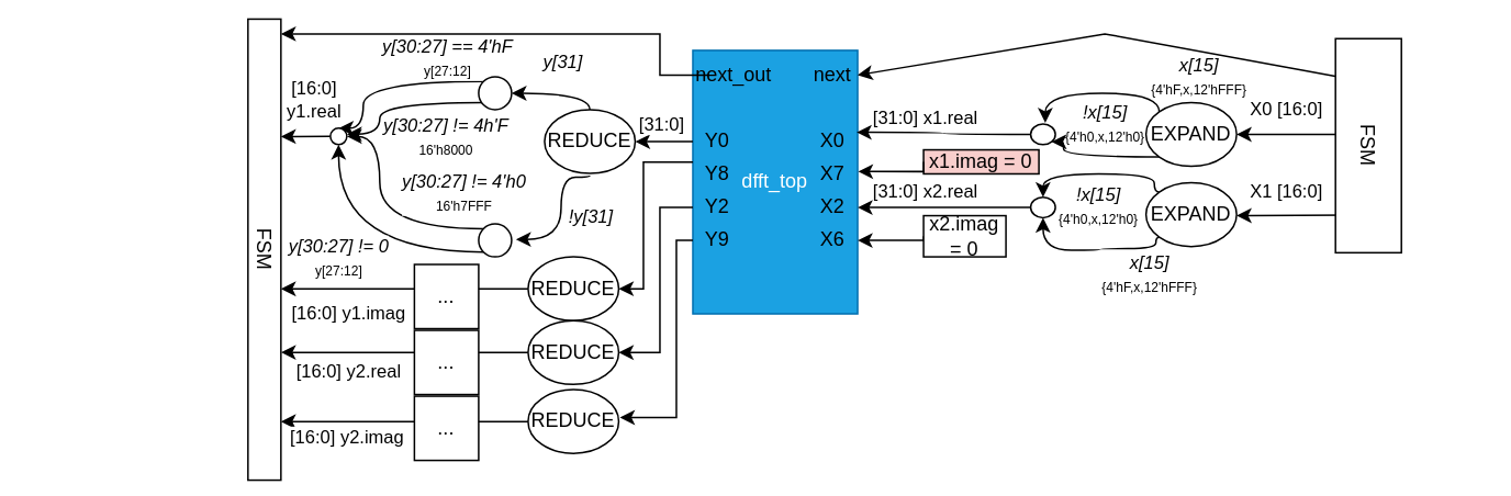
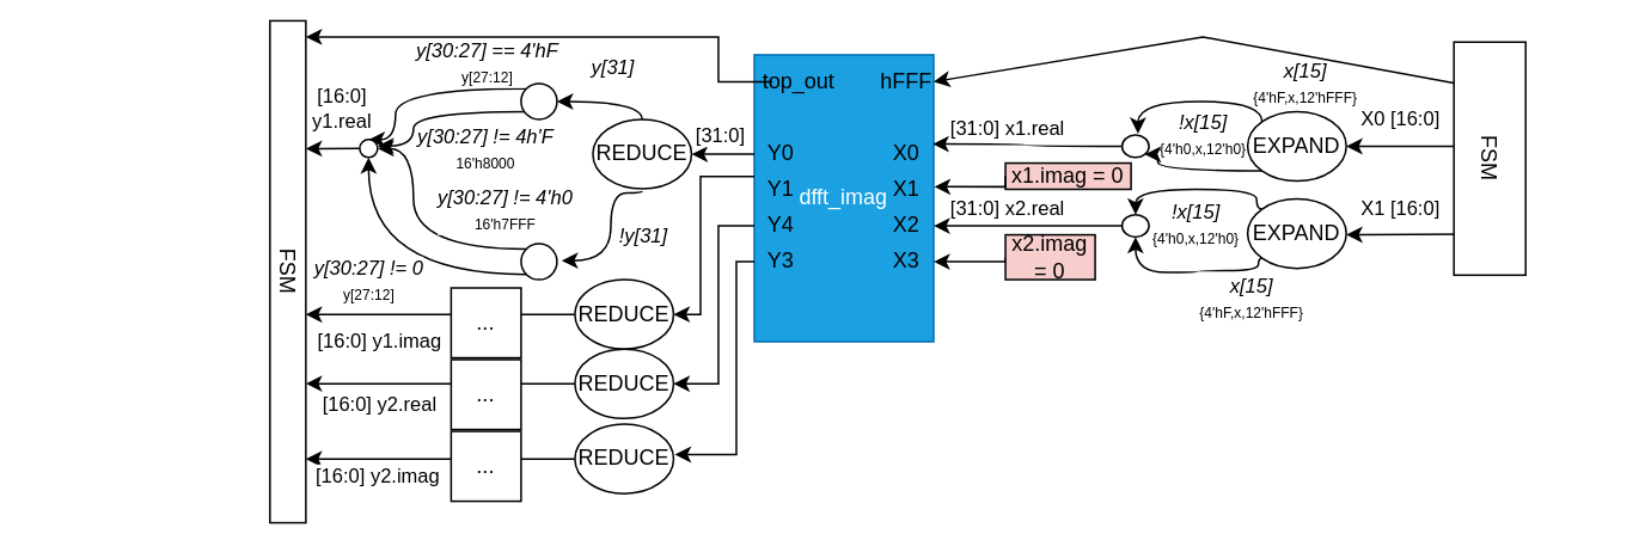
  <mxCell id="0" />
  <mxCell id="1" parent="0" />
- <mxCell id="2" value="dfft_top" style="rounded=0;whiteSpace=wrap;html=1;fillColor=#1ba1e2;fontColor=#ffffff;strokeColor=#006EAF;" vertex="1" parent="1"><mxGeometry x="420" y="30" width="100" height="160" as="geometry" /></mxCell>
+ <mxCell id="2" value="dfft_imag" style="rounded=0;whiteSpace=wrap;html=1;fillColor=#1ba1e2;fontColor=#ffffff;strokeColor=#006EAF;" vertex="1" parent="1"><mxGeometry x="420" y="30" width="100" height="160" as="geometry" /></mxCell>
  <mxCell id="3" value="X0" style="text;html=1;align=center;verticalAlign=middle;whiteSpace=wrap;rounded=0;" vertex="1" parent="1"><mxGeometry x="490" y="70.38" width="30" height="30" as="geometry" /></mxCell>
- <mxCell id="4" value="X7" style="text;html=1;align=center;verticalAlign=middle;whiteSpace=wrap;rounded=0;" vertex="1" parent="1"><mxGeometry x="490" y="90.38" width="30" height="30" as="geometry" /></mxCell>
+ <mxCell id="4" value="X1" style="text;html=1;align=center;verticalAlign=middle;whiteSpace=wrap;rounded=0;" vertex="1" parent="1"><mxGeometry x="490" y="90.38" width="30" height="30" as="geometry" /></mxCell>
  <mxCell id="5" value="X2" style="text;html=1;align=center;verticalAlign=middle;whiteSpace=wrap;rounded=0;" vertex="1" parent="1"><mxGeometry x="490" y="110.38" width="30" height="30" as="geometry" /></mxCell>
- <mxCell id="6" value="X6" style="text;html=1;align=center;verticalAlign=middle;whiteSpace=wrap;rounded=0;" vertex="1" parent="1"><mxGeometry x="490" y="130.38" width="30" height="30" as="geometry" /></mxCell>
+ <mxCell id="6" value="X3" style="text;html=1;align=center;verticalAlign=middle;whiteSpace=wrap;rounded=0;" vertex="1" parent="1"><mxGeometry x="490" y="130.38" width="30" height="30" as="geometry" /></mxCell>
  <mxCell id="7" style="edgeStyle=orthogonalEdgeStyle;rounded=0;orthogonalLoop=1;jettySize=auto;html=1;exitX=0;exitY=0.5;exitDx=0;exitDy=0;" edge="1" parent="1" source="9" target="42"><mxGeometry relative="1" as="geometry" /></mxCell>
  <mxCell id="8" value="[31:0]" style="edgeLabel;html=1;align=center;verticalAlign=middle;resizable=0;points=[];" vertex="1" connectable="0" parent="7"><mxGeometry x="0.457" y="1" relative="1" as="geometry"><mxPoint x="3" y="-12" as="offset" /></mxGeometry></mxCell>
  <mxCell id="9" value="Y0" style="text;html=1;align=center;verticalAlign=middle;whiteSpace=wrap;rounded=0;" vertex="1" parent="1"><mxGeometry x="420" y="70.38" width="30" height="30" as="geometry" /></mxCell>
  <mxCell id="10" style="edgeStyle=orthogonalEdgeStyle;rounded=0;orthogonalLoop=1;jettySize=auto;html=1;exitX=0;exitY=0.25;exitDx=0;exitDy=0;entryX=1;entryY=0.5;entryDx=0;entryDy=0;" edge="1" parent="1" source="11" target="57"><mxGeometry relative="1" as="geometry"><Array as="points"><mxPoint x="390" y="98" /><mxPoint x="390" y="175" /></Array></mxGeometry></mxCell>
- <mxCell id="11" value="Y8" style="text;html=1;align=center;verticalAlign=middle;whiteSpace=wrap;rounded=0;" vertex="1" parent="1"><mxGeometry x="420" y="90.38" width="30" height="30" as="geometry" /></mxCell>
+ <mxCell id="11" value="Y1" style="text;html=1;align=center;verticalAlign=middle;whiteSpace=wrap;rounded=0;" vertex="1" parent="1"><mxGeometry x="420" y="90.38" width="30" height="30" as="geometry" /></mxCell>
  <mxCell id="12" style="edgeStyle=orthogonalEdgeStyle;rounded=0;orthogonalLoop=1;jettySize=auto;html=1;exitX=0;exitY=0.5;exitDx=0;exitDy=0;entryX=1;entryY=0.5;entryDx=0;entryDy=0;" edge="1" parent="1" source="13" target="60"><mxGeometry relative="1" as="geometry"><Array as="points"><mxPoint x="400" y="125" /><mxPoint x="400" y="213" /></Array></mxGeometry></mxCell>
- <mxCell id="13" value="Y2" style="text;html=1;align=center;verticalAlign=middle;whiteSpace=wrap;rounded=0;" vertex="1" parent="1"><mxGeometry x="420" y="110.38" width="30" height="30" as="geometry" /></mxCell>
- <mxCell id="14" value="Y9" style="text;html=1;align=center;verticalAlign=middle;whiteSpace=wrap;rounded=0;" vertex="1" parent="1"><mxGeometry x="420" y="130.38" width="30" height="30" as="geometry" /></mxCell>
+ <mxCell id="13" value="Y4" style="text;html=1;align=center;verticalAlign=middle;whiteSpace=wrap;rounded=0;" vertex="1" parent="1"><mxGeometry x="420" y="110.38" width="30" height="30" as="geometry" /></mxCell>
+ <mxCell id="14" value="Y3" style="text;html=1;align=center;verticalAlign=middle;whiteSpace=wrap;rounded=0;" vertex="1" parent="1"><mxGeometry x="420" y="130.38" width="30" height="30" as="geometry" /></mxCell>
  <mxCell id="15" style="edgeStyle=orthogonalEdgeStyle;rounded=0;orthogonalLoop=1;jettySize=auto;html=1;exitX=0;exitY=0.5;exitDx=0;exitDy=0;entryX=1;entryY=0.5;entryDx=0;entryDy=0;" edge="1" parent="1" source="16"><mxGeometry relative="1" as="geometry"><mxPoint x="520" y="145.38" as="targetPoint" /><Array as="points"><mxPoint x="560" y="145.38" /></Array></mxGeometry></mxCell>
- <mxCell id="16" value="x2.imag = 0" style="rounded=0;whiteSpace=wrap;html=1;" vertex="1" parent="1"><mxGeometry x="560" y="130.38" width="50" height="25" as="geometry" /></mxCell>
+ <mxCell id="16" value="x2.imag = 0" style="rounded=0;whiteSpace=wrap;html=1;fillColor=#f8cecc;" vertex="1" parent="1"><mxGeometry x="560" y="130.38" width="50" height="25" as="geometry" /></mxCell>
  <mxCell id="17" value="x1.imag = 0" style="rounded=0;whiteSpace=wrap;html=1;fillColor=#f8cecc;" vertex="1" parent="1"><mxGeometry x="560" y="90.38" width="70" height="14.62" as="geometry" /></mxCell>
  <mxCell id="18" style="edgeStyle=orthogonalEdgeStyle;rounded=0;orthogonalLoop=1;jettySize=auto;html=1;exitX=0;exitY=0.5;exitDx=0;exitDy=0;entryX=1.01;entryY=0.44;entryDx=0;entryDy=0;entryPerimeter=0;" edge="1" parent="1" source="17"><mxGeometry relative="1" as="geometry"><mxPoint x="520.3" y="103.58" as="targetPoint" /><Array as="points"><mxPoint x="560" y="104" /></Array></mxGeometry></mxCell>
  <mxCell id="19" style="edgeStyle=orthogonalEdgeStyle;rounded=0;orthogonalLoop=1;jettySize=auto;html=1;exitX=0;exitY=0.5;exitDx=0;exitDy=0;entryX=0.98;entryY=0.313;entryDx=0;entryDy=0;entryPerimeter=0;elbow=vertical;curved=1;" edge="1" parent="1" source="21" target="3"><mxGeometry relative="1" as="geometry" /></mxCell>
  <mxCell id="20" value="[31:0] x1.real" style="edgeLabel;html=1;align=center;verticalAlign=middle;resizable=0;points=[];" vertex="1" connectable="0" parent="19"><mxGeometry x="0.147" y="-2" relative="1" as="geometry"><mxPoint x="-5" y="-7" as="offset" /></mxGeometry></mxCell>
  <mxCell id="21" value="" style="ellipse;whiteSpace=wrap;html=1;" vertex="1" parent="1"><mxGeometry x="625" y="74.75" width="15" height="12.5" as="geometry" /></mxCell>
  <mxCell id="22" style="edgeStyle=orthogonalEdgeStyle;rounded=0;orthogonalLoop=1;jettySize=auto;html=1;exitX=0;exitY=0.5;exitDx=0;exitDy=0;entryX=1;entryY=0.5;entryDx=0;entryDy=0;" edge="1" parent="1" source="24" target="5"><mxGeometry relative="1" as="geometry" /></mxCell>
  <mxCell id="23" value="[31:0] x2.real" style="edgeLabel;html=1;align=center;verticalAlign=middle;resizable=0;points=[];" vertex="1" connectable="0" parent="22"><mxGeometry x="0.584" y="-1" relative="1" as="geometry"><mxPoint x="18" y="-9" as="offset" /></mxGeometry></mxCell>
  <mxCell id="24" value="" style="ellipse;whiteSpace=wrap;html=1;" vertex="1" parent="1"><mxGeometry x="625" y="119.13" width="15" height="12.5" as="geometry" /></mxCell>
  <mxCell id="25" style="edgeStyle=orthogonalEdgeStyle;rounded=0;orthogonalLoop=1;jettySize=auto;html=1;exitX=0;exitY=1;exitDx=0;exitDy=0;entryX=1;entryY=1;entryDx=0;entryDy=0;curved=1;" edge="1" parent="1" source="27" target="21"><mxGeometry relative="1" as="geometry"><Array as="points"><mxPoint x="645" y="95" /><mxPoint x="645" y="86" /></Array></mxGeometry></mxCell>
  <mxCell id="26" value="&lt;i&gt;!x[15]&lt;br&gt;&lt;/i&gt;&lt;font style=&quot;font-size: 8px;&quot;&gt;{4'h0,x,12'h0}&lt;/font&gt;" style="edgeLabel;html=1;align=center;verticalAlign=middle;resizable=0;points=[];" vertex="1" connectable="0" parent="25"><mxGeometry x="-0.08" y="1" relative="1" as="geometry"><mxPoint y="-21" as="offset" /></mxGeometry></mxCell>
  <mxCell id="27" value="EXPAND" style="ellipse;whiteSpace=wrap;html=1;" vertex="1" parent="1"><mxGeometry x="695" y="61.63" width="55" height="38.75" as="geometry" /></mxCell>
  <mxCell id="28" style="edgeStyle=orthogonalEdgeStyle;rounded=0;orthogonalLoop=1;jettySize=auto;html=1;exitX=0;exitY=0;exitDx=0;exitDy=0;entryX=0.5;entryY=0;entryDx=0;entryDy=0;curved=1;" edge="1" parent="1" source="32" target="24"><mxGeometry relative="1" as="geometry"><Array as="points"><mxPoint x="700" y="116" /><mxPoint x="700" y="105" /><mxPoint x="633" y="105" /></Array></mxGeometry></mxCell>
  <mxCell id="29" value="&lt;i&gt;!x[15]&lt;br&gt;&lt;/i&gt;&lt;font style=&quot;font-size: 8px;&quot;&gt;{4'h0,x,12'h0}&lt;/font&gt;&lt;i&gt;&lt;br&gt;&lt;/i&gt;" style="edgeLabel;html=1;align=center;verticalAlign=middle;resizable=0;points=[];" vertex="1" connectable="0" parent="28"><mxGeometry x="-0.187" y="1" relative="1" as="geometry"><mxPoint x="-10" y="18" as="offset" /></mxGeometry></mxCell>
  <mxCell id="30" style="edgeStyle=orthogonalEdgeStyle;rounded=0;orthogonalLoop=1;jettySize=auto;html=1;exitX=0;exitY=1;exitDx=0;exitDy=0;entryX=0.5;entryY=1;entryDx=0;entryDy=0;curved=1;" edge="1" parent="1" source="32" target="24"><mxGeometry relative="1" as="geometry"><Array as="points"><mxPoint x="701" y="150.38" /><mxPoint x="667" y="150.38" /><mxPoint x="667" y="151.38" /><mxPoint x="633" y="151.38" /></Array></mxGeometry></mxCell>
  <mxCell id="31" value="&lt;i&gt;x[15]&lt;/i&gt;&lt;div&gt;&lt;font style=&quot;font-size: 8px;&quot;&gt;{4'hF,x,12'hFFF}&lt;/font&gt;&lt;br&gt;&lt;/div&gt;" style="edgeLabel;html=1;align=center;verticalAlign=middle;resizable=0;points=[];" vertex="1" connectable="0" parent="30"><mxGeometry x="-0.29" y="-1" relative="1" as="geometry"><mxPoint x="21" y="16" as="offset" /></mxGeometry></mxCell>
  <mxCell id="32" value="EXPAND" style="ellipse;whiteSpace=wrap;html=1;" vertex="1" parent="1"><mxGeometry x="695" y="110.38" width="55" height="38.75" as="geometry" /></mxCell>
  <mxCell id="33" style="edgeStyle=orthogonalEdgeStyle;rounded=0;orthogonalLoop=1;jettySize=auto;html=1;exitX=0;exitY=0;exitDx=0;exitDy=0;entryX=0.59;entryY=-0.06;entryDx=0;entryDy=0;entryPerimeter=0;curved=1;" edge="1" parent="1" source="27" target="21"><mxGeometry relative="1" as="geometry"><Array as="points"><mxPoint x="703" y="56" /><mxPoint x="634" y="56" /></Array></mxGeometry></mxCell>
  <mxCell id="34" value="&lt;i&gt;x[15]&lt;br&gt;&lt;/i&gt;&lt;font style=&quot;font-size: 8px;&quot;&gt;{4'hF,x,12'hFFF}&lt;/font&gt;" style="edgeLabel;html=1;align=center;verticalAlign=middle;resizable=0;points=[];" vertex="1" connectable="0" parent="33"><mxGeometry x="-0.111" relative="1" as="geometry"><mxPoint x="56" y="-11" as="offset" /></mxGeometry></mxCell>
  <mxCell id="35" value="X0 [16:0]" style="endArrow=classic;html=1;rounded=0;entryX=1;entryY=0.5;entryDx=0;entryDy=0;" edge="1" parent="1" target="27"><mxGeometry x="0.077" y="-15" width="50" height="50" relative="1" as="geometry"><mxPoint x="815" y="81" as="sourcePoint" /><mxPoint x="805" y="135" as="targetPoint" /><mxPoint as="offset" /></mxGeometry></mxCell>
  <mxCell id="36" value="X1 [16:0]" style="endArrow=classic;html=1;rounded=0;entryX=1;entryY=0.5;entryDx=0;entryDy=0;" edge="1" parent="1"><mxGeometry x="0.141" y="-14" width="50" height="50" relative="1" as="geometry"><mxPoint x="820" y="130" as="sourcePoint" /><mxPoint x="750" y="130.38" as="targetPoint" /><mxPoint as="offset" /></mxGeometry></mxCell>
  <mxCell id="37" value="FSM" style="rounded=0;whiteSpace=wrap;html=1;rotation=90;" vertex="1" parent="1"><mxGeometry x="765" y="67.88" width="130" height="40" as="geometry" /></mxCell>
  <mxCell id="38" style="edgeStyle=orthogonalEdgeStyle;rounded=0;orthogonalLoop=1;jettySize=auto;html=1;exitX=0.5;exitY=1;exitDx=0;exitDy=0;entryX=1.133;entryY=0.428;entryDx=0;entryDy=0;curved=1;entryPerimeter=0;" edge="1" parent="1"><mxGeometry relative="1" as="geometry"><mxPoint x="357.5" y="105.97" as="sourcePoint" /><mxPoint x="312.66" y="144.78" as="targetPoint" /><Array as="points"><mxPoint x="357" y="107" /><mxPoint x="340" y="107" /><mxPoint x="340" y="145" /></Array></mxGeometry></mxCell>
  <mxCell id="39" value="&lt;i&gt;!y[31]&lt;/i&gt;" style="edgeLabel;html=1;align=center;verticalAlign=middle;resizable=0;points=[];" vertex="1" connectable="0" parent="38"><mxGeometry x="-0.12" y="1" relative="1" as="geometry"><mxPoint x="16" y="5" as="offset" /></mxGeometry></mxCell>
  <mxCell id="40" style="edgeStyle=orthogonalEdgeStyle;rounded=0;orthogonalLoop=1;jettySize=auto;html=1;exitX=0.5;exitY=0;exitDx=0;exitDy=0;entryX=1;entryY=0.5;entryDx=0;entryDy=0;curved=1;" edge="1" parent="1" source="42" target="52"><mxGeometry relative="1" as="geometry"><mxPoint x="245" y="80.38" as="targetPoint" /><Array as="points"><mxPoint x="358" y="56" /></Array></mxGeometry></mxCell>
  <mxCell id="41" value="&lt;i&gt;y[31]&lt;/i&gt;" style="edgeLabel;html=1;align=center;verticalAlign=middle;resizable=0;points=[];" vertex="1" connectable="0" parent="40"><mxGeometry x="-0.066" y="-2" relative="1" as="geometry"><mxPoint y="-18" as="offset" /></mxGeometry></mxCell>
  <mxCell id="42" value="REDUCE" style="ellipse;whiteSpace=wrap;html=1;" vertex="1" parent="1"><mxGeometry x="330" y="66" width="55" height="38.75" as="geometry" /></mxCell>
  <mxCell id="43" style="edgeStyle=orthogonalEdgeStyle;rounded=0;orthogonalLoop=1;jettySize=auto;html=1;exitX=0;exitY=0;exitDx=0;exitDy=0;entryX=1;entryY=0.5;entryDx=0;entryDy=0;curved=1;" edge="1" parent="1" source="47" target="54"><mxGeometry relative="1" as="geometry"><Array as="points"><mxPoint x="230" y="138" /><mxPoint x="230" y="82" /></Array></mxGeometry></mxCell>
  <mxCell id="44" value="&lt;i&gt;y[30:27] != 4'h0&lt;br&gt;&lt;/i&gt;&lt;font style=&quot;font-size: 8px;&quot;&gt;16'h7FFF&lt;/font&gt;" style="edgeLabel;html=1;align=center;verticalAlign=middle;resizable=0;points=[];" vertex="1" connectable="0" parent="43"><mxGeometry x="0.156" relative="1" as="geometry"><mxPoint x="50" y="-5" as="offset" /></mxGeometry></mxCell>
  <mxCell id="45" style="edgeStyle=orthogonalEdgeStyle;rounded=0;orthogonalLoop=1;jettySize=auto;html=1;exitX=0;exitY=1;exitDx=0;exitDy=0;entryX=0.5;entryY=1;entryDx=0;entryDy=0;curved=1;" edge="1" parent="1" source="47" target="54"><mxGeometry relative="1" as="geometry" /></mxCell>
  <mxCell id="46" value="&lt;i&gt;y[30:27] != 0&lt;br&gt;&lt;/i&gt;&lt;font style=&quot;font-size: 8px;&quot;&gt;y[27:12]&lt;/font&gt;" style="edgeLabel;html=1;align=center;verticalAlign=middle;resizable=0;points=[];" vertex="1" connectable="0" parent="45"><mxGeometry x="-0.085" y="-9" relative="1" as="geometry"><mxPoint x="-18" y="12" as="offset" /></mxGeometry></mxCell>
  <mxCell id="47" value="" style="ellipse;whiteSpace=wrap;html=1;" vertex="1" parent="1"><mxGeometry x="290" y="135.38" width="20" height="20" as="geometry" /></mxCell>
  <mxCell id="48" style="edgeStyle=orthogonalEdgeStyle;rounded=0;orthogonalLoop=1;jettySize=auto;html=1;exitX=0;exitY=1;exitDx=0;exitDy=0;entryX=1;entryY=0.5;entryDx=0;entryDy=0;curved=1;" edge="1" parent="1"><mxGeometry relative="1" as="geometry"><mxPoint x="292.929" y="61.631" as="sourcePoint" /><mxPoint x="210" y="80.81" as="targetPoint" /><Array as="points"><mxPoint x="230" y="61.56" /><mxPoint x="230" y="80.56" /></Array></mxGeometry></mxCell>
  <mxCell id="49" value="&lt;i&gt;y[30:27] != 4h'F&lt;br&gt;&lt;/i&gt;&lt;font style=&quot;font-size: 8px;&quot;&gt;16'h8000&lt;/font&gt;" style="edgeLabel;html=1;align=center;verticalAlign=middle;resizable=0;points=[];" vertex="1" connectable="0" parent="48"><mxGeometry x="-0.426" y="1" relative="1" as="geometry"><mxPoint x="6" y="20" as="offset" /></mxGeometry></mxCell>
  <mxCell id="50" style="edgeStyle=orthogonalEdgeStyle;rounded=0;orthogonalLoop=1;jettySize=auto;html=1;exitX=0;exitY=0;exitDx=0;exitDy=0;entryX=0.5;entryY=0;entryDx=0;entryDy=0;curved=1;" edge="1" parent="1" source="52" target="54"><mxGeometry relative="1" as="geometry"><Array as="points"><mxPoint x="220" y="49" /><mxPoint x="220" y="77" /></Array></mxGeometry></mxCell>
  <mxCell id="51" value="&lt;i&gt;y[30:27] == 4'hF&lt;br&gt;&lt;/i&gt;&lt;font style=&quot;font-size: 8px;&quot;&gt;y[27:12]&lt;/font&gt;" style="edgeLabel;html=1;align=center;verticalAlign=middle;resizable=0;points=[];" vertex="1" connectable="0" parent="50"><mxGeometry x="-0.105" y="3" relative="1" as="geometry"><mxPoint x="30" y="-17" as="offset" /></mxGeometry></mxCell>
  <mxCell id="52" value="" style="ellipse;whiteSpace=wrap;html=1;" vertex="1" parent="1"><mxGeometry x="290" y="46" width="20" height="20" as="geometry" /></mxCell>
  <mxCell id="53" value="[16:0]&lt;br&gt;y1.real" style="edgeStyle=orthogonalEdgeStyle;rounded=0;orthogonalLoop=1;jettySize=auto;html=1;exitX=0;exitY=0.5;exitDx=0;exitDy=0;" edge="1" parent="1" source="54"><mxGeometry x="-0.335" y="-22" relative="1" as="geometry"><mxPoint x="170" y="82.29" as="targetPoint" /><mxPoint as="offset" /></mxGeometry></mxCell>
  <mxCell id="54" value="" style="ellipse;whiteSpace=wrap;html=1;" vertex="1" parent="1"><mxGeometry x="200" y="77.25" width="10" height="10" as="geometry" /></mxCell>
  <mxCell id="55" style="edgeStyle=orthogonalEdgeStyle;rounded=0;orthogonalLoop=1;jettySize=auto;html=1;exitX=0;exitY=0.5;exitDx=0;exitDy=0;" edge="1" parent="1" source="57"><mxGeometry relative="1" as="geometry"><mxPoint x="170" y="174.789" as="targetPoint" /></mxGeometry></mxCell>
  <mxCell id="56" value="[16:0] y1.imag" style="edgeLabel;html=1;align=center;verticalAlign=middle;resizable=0;points=[];" vertex="1" connectable="0" parent="55"><mxGeometry x="-0.131" y="-1" relative="1" as="geometry"><mxPoint x="-44" y="16" as="offset" /></mxGeometry></mxCell>
  <mxCell id="57" value="REDUCE" style="ellipse;whiteSpace=wrap;html=1;" vertex="1" parent="1"><mxGeometry x="320" y="155.38" width="55" height="38.75" as="geometry" /></mxCell>
  <mxCell id="58" style="edgeStyle=orthogonalEdgeStyle;rounded=0;orthogonalLoop=1;jettySize=auto;html=1;exitX=0;exitY=0.5;exitDx=0;exitDy=0;" edge="1" parent="1" source="60"><mxGeometry relative="1" as="geometry"><mxPoint x="170" y="213.386" as="targetPoint" /></mxGeometry></mxCell>
  <mxCell id="59" value="[16:0] y2.real" style="edgeLabel;html=1;align=center;verticalAlign=middle;resizable=0;points=[];" vertex="1" connectable="0" parent="58"><mxGeometry x="0.505" y="2" relative="1" as="geometry"><mxPoint x="3" y="9" as="offset" /></mxGeometry></mxCell>
  <mxCell id="60" value="REDUCE" style="ellipse;whiteSpace=wrap;html=1;" vertex="1" parent="1"><mxGeometry x="320" y="194.13" width="55" height="38.75" as="geometry" /></mxCell>
  <mxCell id="61" style="edgeStyle=orthogonalEdgeStyle;rounded=0;orthogonalLoop=1;jettySize=auto;html=1;exitX=0;exitY=0.5;exitDx=0;exitDy=0;" edge="1" parent="1" source="63"><mxGeometry relative="1" as="geometry"><mxPoint x="170" y="255.491" as="targetPoint" /></mxGeometry></mxCell>
  <mxCell id="62" value="[16:0] y2.imag" style="edgeLabel;html=1;align=center;verticalAlign=middle;resizable=0;points=[];" vertex="1" connectable="0" parent="61"><mxGeometry x="0.404" y="-1" relative="1" as="geometry"><mxPoint x="-5" y="10" as="offset" /></mxGeometry></mxCell>
  <mxCell id="63" value="REDUCE" style="ellipse;whiteSpace=wrap;html=1;" vertex="1" parent="1"><mxGeometry x="320" y="236" width="55" height="38.75" as="geometry" /></mxCell>
  <mxCell id="64" style="edgeStyle=orthogonalEdgeStyle;rounded=0;orthogonalLoop=1;jettySize=auto;html=1;exitX=0;exitY=0.5;exitDx=0;exitDy=0;entryX=1.013;entryY=0.437;entryDx=0;entryDy=0;entryPerimeter=0;" edge="1" parent="1" source="14" target="63"><mxGeometry relative="1" as="geometry"><Array as="points"><mxPoint x="410" y="145" /><mxPoint x="410" y="253" /></Array></mxGeometry></mxCell>
  <mxCell id="65" value="FSM" style="rounded=0;whiteSpace=wrap;html=1;rotation=90;" vertex="1" parent="1"><mxGeometry x="20" y="141" width="280" height="20" as="geometry" /></mxCell>
  <mxCell id="66" value="..." style="whiteSpace=wrap;html=1;aspect=fixed;" vertex="1" parent="1"><mxGeometry x="251" y="160" width="39" height="39" as="geometry" /></mxCell>
  <mxCell id="67" value="..." style="whiteSpace=wrap;html=1;aspect=fixed;" vertex="1" parent="1"><mxGeometry x="251" y="200" width="39" height="39" as="geometry" /></mxCell>
  <mxCell id="68" value="..." style="whiteSpace=wrap;html=1;aspect=fixed;" vertex="1" parent="1"><mxGeometry x="251" y="240" width="39" height="39" as="geometry" /></mxCell>
- <mxCell id="69" value="next_out" style="text;html=1;align=center;verticalAlign=middle;whiteSpace=wrap;rounded=0;" vertex="1" parent="1"><mxGeometry x="430" y="30" width="30" height="30" as="geometry" /></mxCell>
+ <mxCell id="69" value="top_out" style="text;html=1;align=center;verticalAlign=middle;whiteSpace=wrap;rounded=0;" vertex="1" parent="1"><mxGeometry x="430" y="30" width="30" height="30" as="geometry" /></mxCell>
  <mxCell id="70" style="edgeStyle=orthogonalEdgeStyle;rounded=0;orthogonalLoop=1;jettySize=auto;html=1;exitX=0;exitY=0.5;exitDx=0;exitDy=0;" edge="1" parent="1" source="69"><mxGeometry relative="1" as="geometry"><mxPoint x="170" y="20" as="targetPoint" /><Array as="points"><mxPoint x="400" y="45" /><mxPoint x="400" y="20" /></Array></mxGeometry></mxCell>
- <mxCell id="71" value="next" style="text;html=1;align=center;verticalAlign=middle;whiteSpace=wrap;rounded=0;" vertex="1" parent="1"><mxGeometry x="490" y="30" width="30" height="30" as="geometry" /></mxCell>
+ <mxCell id="71" value="hFFF" style="text;html=1;align=center;verticalAlign=middle;whiteSpace=wrap;rounded=0;" vertex="1" parent="1"><mxGeometry x="490" y="30" width="30" height="30" as="geometry" /></mxCell>
  <mxCell id="72" value="" style="endArrow=classic;html=1;rounded=0;entryX=1;entryY=0.5;entryDx=0;entryDy=0;exitX=0.175;exitY=1.003;exitDx=0;exitDy=0;exitPerimeter=0;" edge="1" parent="1" source="37" target="71"><mxGeometry width="50" height="50" relative="1" as="geometry"><mxPoint x="800" y="130" as="sourcePoint" /><mxPoint x="850" y="80" as="targetPoint" /><Array as="points"><mxPoint x="670" y="20" /></Array></mxGeometry></mxCell>
